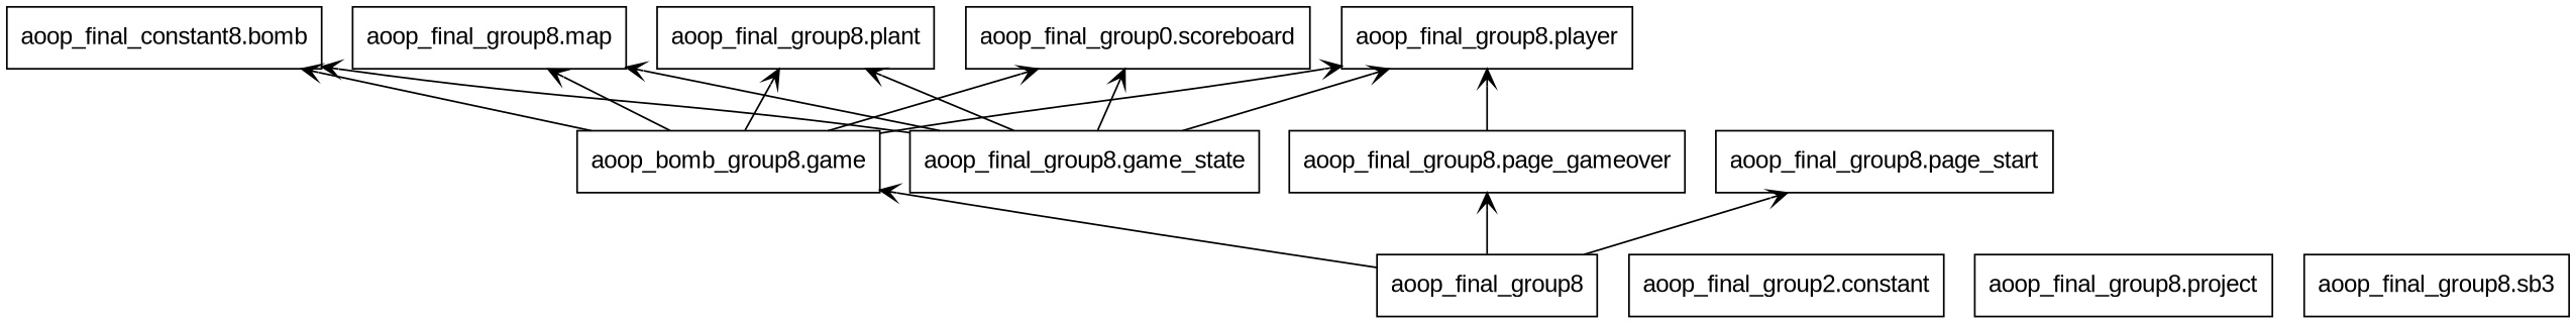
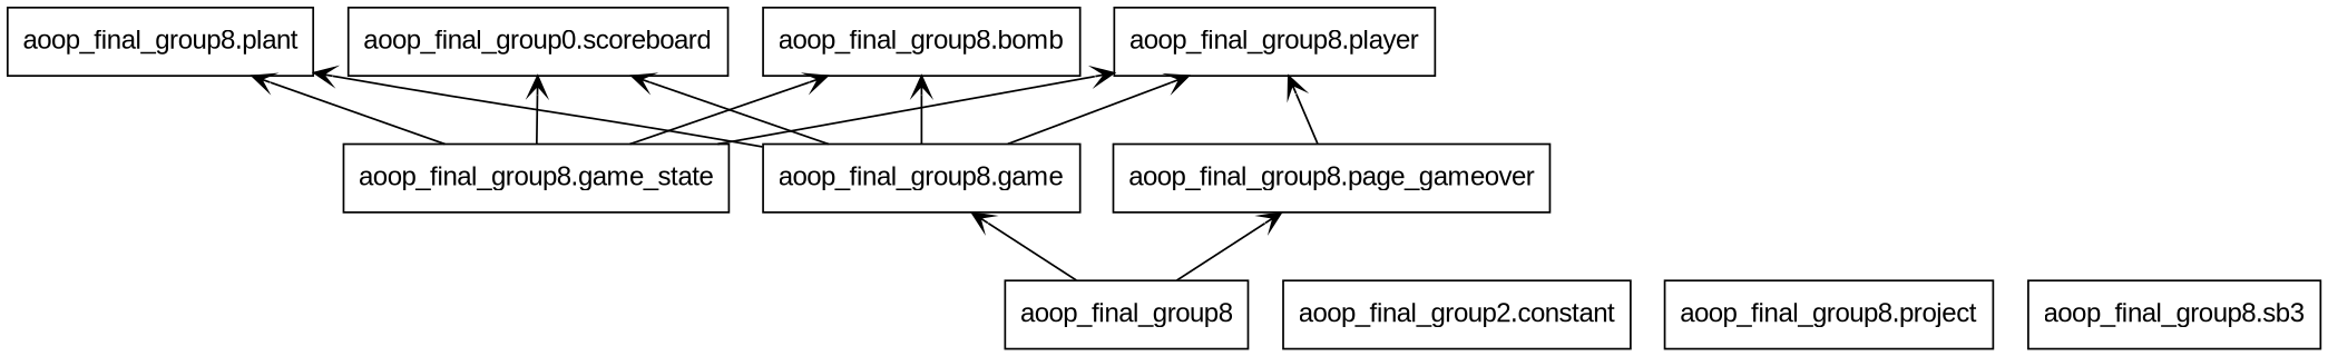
  digraph {
    fontname="Liberation Sans"
    rankdir=BT
    node [color=black fontname="Liberation Sans" shape=box style=solid]
    edge [arrowhead=open arrowtail=none fontname="Liberation Sans"]
    n1 [label=aoop_final_group8]
-   n2 [label="aoop_bomb_group8.game"]
+   n2 [label="aoop_final_group8.game"]
    n3 [label="aoop_final_group8.page_gameover"]
-   n4 [label="aoop_final_group8.page_start"]
-   n5 [label="aoop_final_constant8.bomb"]
-   n6 [label="aoop_final_group8.map"]
+   n5 [label="aoop_final_group8.bomb"]
    n7 [label="aoop_final_group8.plant"]
    n8 [label="aoop_final_group8.player"]
    n9 [label="aoop_final_group0.scoreboard"]
    n10 [label="aoop_final_group2.constant"]
    n11 [label="aoop_final_group8.game_state"]
    n12 [label="aoop_final_group8.project"]
    n13 [label="aoop_final_group8.sb3"]
    n1 -> n2
    n1 -> n3
-   n1 -> n4
    n2 -> n5
-   n2 -> n6
    n2 -> n7
    n2 -> n8
    n2 -> n9
    n3 -> n8
    n11 -> n5
-   n11 -> n6
    n11 -> n7
    n11 -> n8
    n11 -> n9
  }
